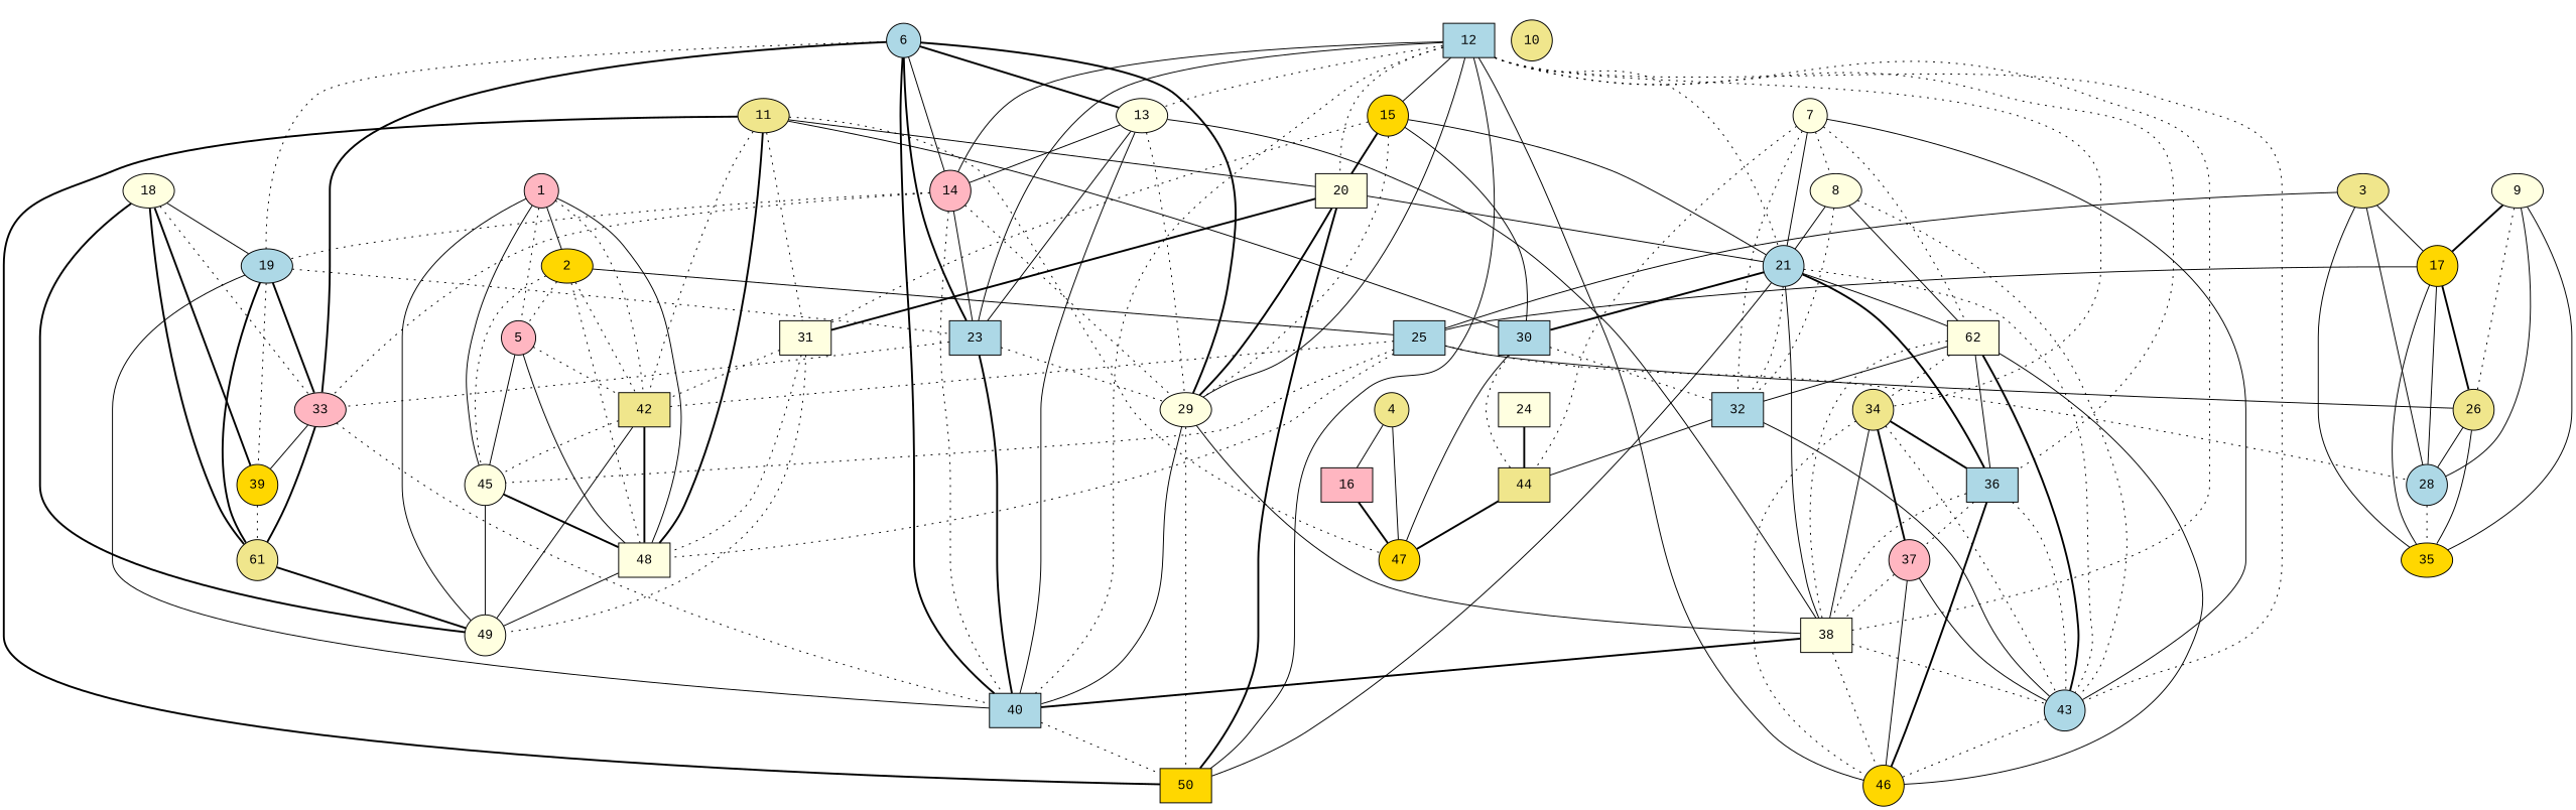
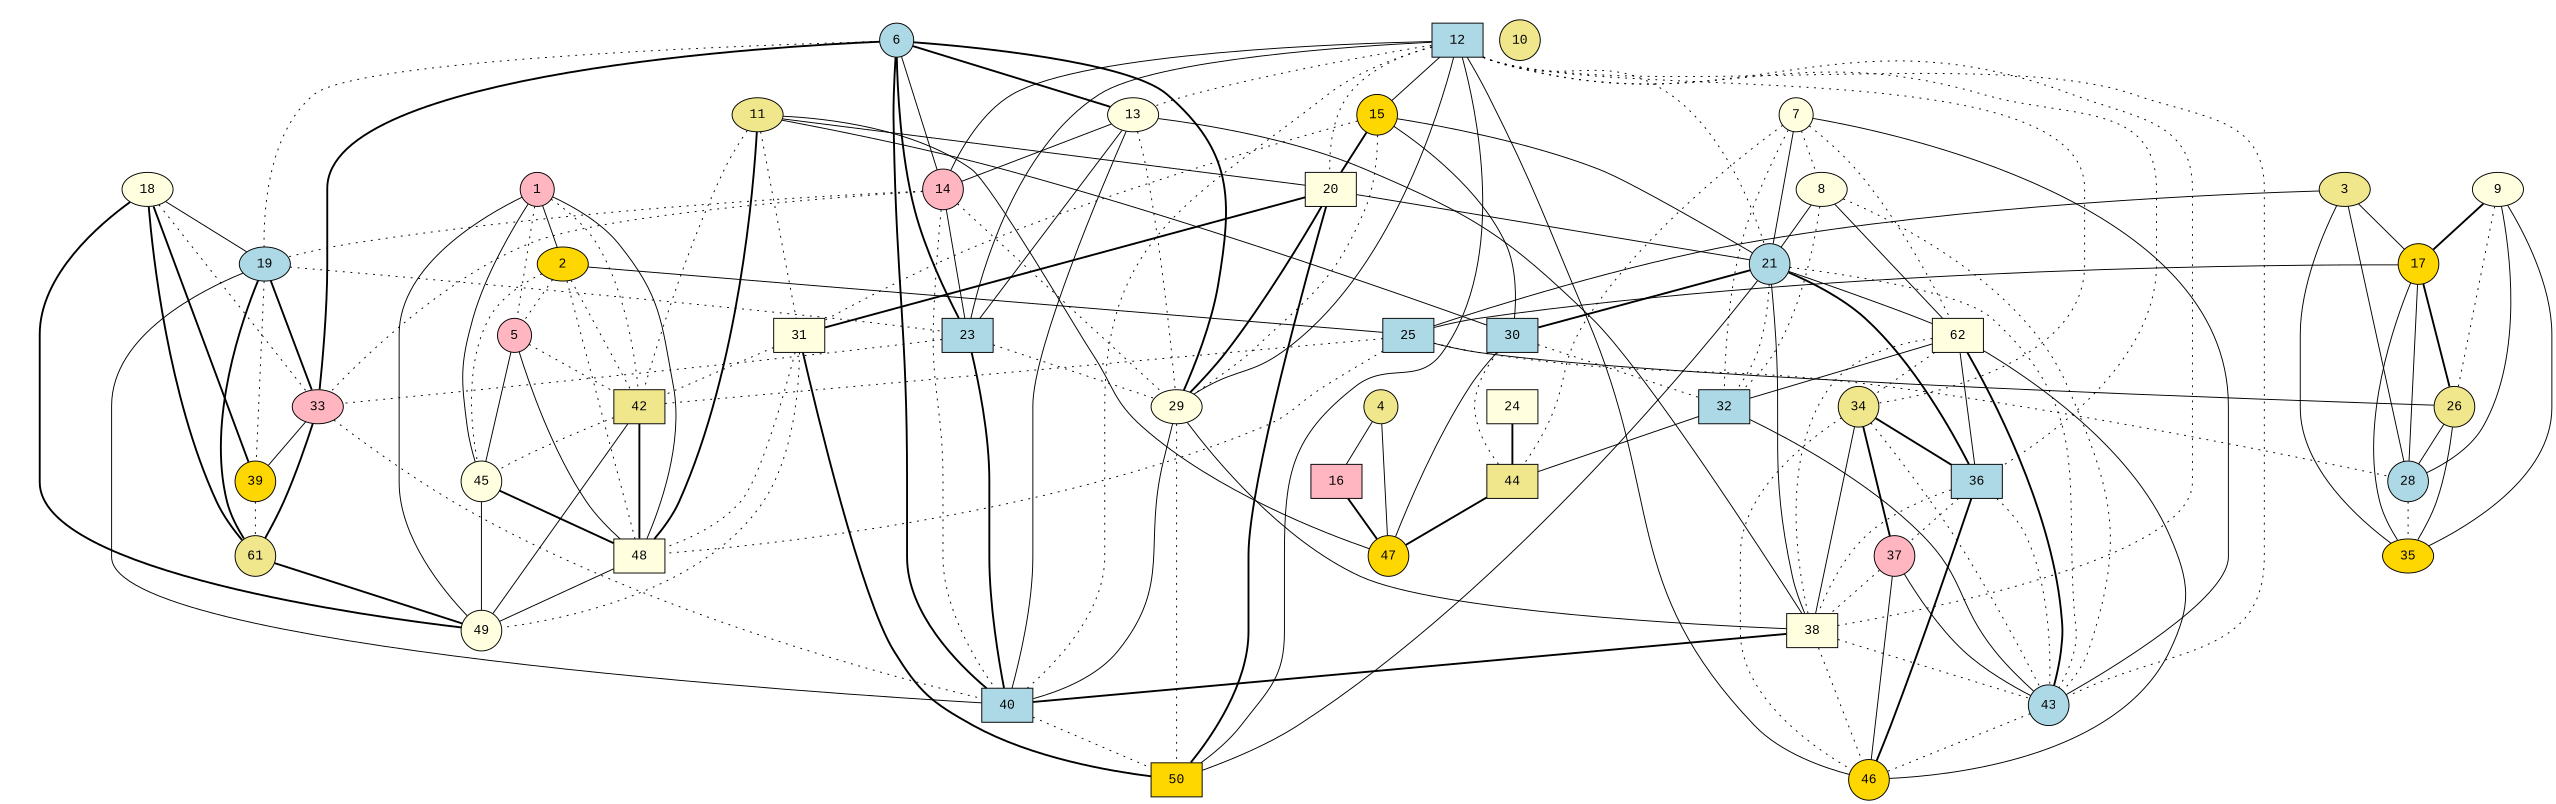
  graph {
    fontname="Liberation Mono"
    node [fillcolor=lightyellow fontname="Liberation Mono" shape=circle style=filled]
    edge [fontname="Liberation Mono" style=dotted]
    1 [fillcolor=lightpink]
    2 [fillcolor=gold shape=ellipse]
    5 [fillcolor=lightpink]
    42 [fillcolor=khaki shape=box]
    45
    48 [shape=box]
    49
    25 [fillcolor=lightblue shape=box]
    28 [fillcolor=lightblue]
    26 [fillcolor=khaki]
    35 [fillcolor=gold shape=ellipse]
    3 [fillcolor=khaki shape=ellipse]
    17 [fillcolor=gold]
    4 [fillcolor=khaki]
    16 [fillcolor=lightpink shape=box]
    47 [fillcolor=gold]
    6 [fillcolor=lightblue]
    13 [shape=ellipse]
    14 [fillcolor=lightpink]
    19 [fillcolor=lightblue shape=ellipse]
    23 [fillcolor=lightblue shape=box]
    29 [shape=ellipse]
    33 [fillcolor=lightpink shape=ellipse]
    40 [fillcolor=lightblue shape=box]
    38 [shape=box]
    39 [fillcolor=gold]
    n27 [fillcolor=khaki label=61]
    50 [fillcolor=gold shape=box]
    43 [fillcolor=lightblue]
    46 [fillcolor=gold]
    8 [shape=ellipse]
    7
    21 [fillcolor=lightblue]
    n34 [label=62 shape=box]
    32 [fillcolor=lightblue shape=box]
    44 [fillcolor=khaki shape=box]
    30 [fillcolor=lightblue shape=box]
    36 [fillcolor=lightblue shape=box]
    34 [fillcolor=khaki]
    37 [fillcolor=lightpink]
    9 [shape=ellipse]
    11 [fillcolor=khaki shape=ellipse]
    20 [shape=box]
    31 [shape=box]
    12 [fillcolor=lightblue shape=box]
    15 [fillcolor=gold]
    18 [shape=ellipse]
    24 [shape=box]
    10 [fillcolor=khaki]
    1 -- 2 [style=solid]
    1 -- 5
    1 -- 42
    1 -- 45 [style=solid]
    1 -- 48 [style=solid]
    1 -- 49 [style=solid]
    2 -- 5
    2 -- 42
    2 -- 45
    2 -- 48
    2 -- 25 [style=solid]
    5 -- 42
    5 -- 45 [style=solid]
    5 -- 48 [style=solid]
    42 -- 45
    42 -- 48 [style=bold]
    42 -- 49 [style=solid]
    45 -- 48 [style=bold]
    45 -- 49 [style=solid]
    48 -- 49 [style=solid]
    25 -- 42
-   25 -- 45
    25 -- 48
    25 -- 28
    25 -- 26 [style=solid]
    28 -- 35
    26 -- 28 [style=solid]
    26 -- 35 [style=solid]
    3 -- 25 [style=solid]
    3 -- 28 [style=solid]
    3 -- 35 [style=solid]
    3 -- 17 [style=solid]
    17 -- 25 [style=solid]
    17 -- 28 [style=solid]
    17 -- 26 [style=bold]
    17 -- 35 [style=solid]
    4 -- 16 [style=solid]
    4 -- 47 [style=solid]
    16 -- 47 [style=bold]
    6 -- 13 [style=bold]
    6 -- 14 [style=solid]
    6 -- 19
    6 -- 23 [style=bold]
    6 -- 29 [style=bold]
    6 -- 33 [style=bold]
    6 -- 40 [style=bold]
    13 -- 14 [style=solid]
    13 -- 23 [style=solid]
    13 -- 29
    13 -- 40 [style=solid]
    13 -- 38 [style=solid]
    14 -- 19
    14 -- 23 [style=solid]
    14 -- 29
    14 -- 33
    14 -- 40
    19 -- 23
    19 -- 33 [style=bold]
    19 -- 40 [style=solid]
    19 -- 39
    19 -- n27 [style=bold]
    23 -- 29
    23 -- 33
    23 -- 40 [style=bold]
    29 -- 40 [style=solid]
    29 -- 38 [style=solid]
    29 -- 50
    33 -- 40
    33 -- 39 [style=solid]
    33 -- n27 [style=bold]
    40 -- 50
    38 -- 40 [style=bold]
    38 -- 43
    38 -- 46
    39 -- n27
    n27 -- 49 [style=bold]
    43 -- 46
    8 -- 43
    8 -- 21 [style=solid]
    8 -- n34 [style=solid]
    8 -- 32
    7 -- 43 [style=solid]
    7 -- 8
    7 -- 21 [style=solid]
    7 -- n34
    7 -- 32
    7 -- 44
    21 -- 38 [style=solid]
    21 -- 50 [style=solid]
    21 -- 43
    21 -- n34 [style=solid]
    21 -- 32
    21 -- 30 [style=bold]
    21 -- 36 [style=bold]
    n34 -- 38
    n34 -- 43 [style=bold]
    n34 -- 46 [style=solid]
    n34 -- 32 [style=solid]
    n34 -- 36 [style=solid]
    n34 -- 34
    32 -- 43 [style=solid]
    32 -- 44 [style=solid]
    44 -- 47 [style=bold]
    30 -- 47 [style=solid]
    30 -- 32
    30 -- 44
    36 -- 38
    36 -- 43
    36 -- 46 [style=bold]
    36 -- 37
    34 -- 38 [style=solid]
    34 -- 43
    34 -- 46
    34 -- 36 [style=bold]
    34 -- 37 [style=bold]
    37 -- 38
    37 -- 43 [style=solid]
    37 -- 46 [style=solid]
    9 -- 28 [style=solid]
    9 -- 26
    9 -- 35 [style=solid]
    9 -- 17 [style=bold]
    11 -- 42
    11 -- 48 [style=bold]
-   11 -- 47
+   11 -- 47 [style=solid]
    11 -- 30 [style=solid]
    11 -- 20 [style=solid]
    11 -- 31
    20 -- 29 [style=bold]
    20 -- 50 [style=bold]
    20 -- 21 [style=solid]
    20 -- 31 [style=bold]
    31 -- 42
    31 -- 48
    31 -- 49
-   11 -- 50 [style=bold]
+   31 -- 50 [style=bold]
    12 -- 13
    12 -- 14 [style=solid]
    12 -- 23 [style=solid]
    12 -- 29 [style=solid]
    12 -- 40
    12 -- 38
    12 -- 50 [style=solid]
    12 -- 43
    12 -- 46 [style=solid]
    12 -- 21
    12 -- 36
    12 -- 34
    12 -- 20
    12 -- 15 [style=solid]
    15 -- 29
    15 -- 21 [style=solid]
    15 -- 30 [style=solid]
    15 -- 20 [style=bold]
    15 -- 31
    18 -- 49 [style=bold]
    18 -- 19 [style=solid]
    18 -- 33
    18 -- 39 [style=bold]
    18 -- n27 [style=bold]
    24 -- 44 [style=bold]
  }
